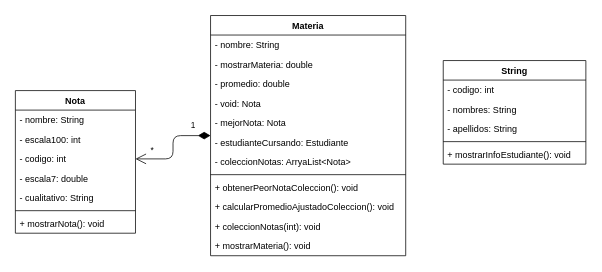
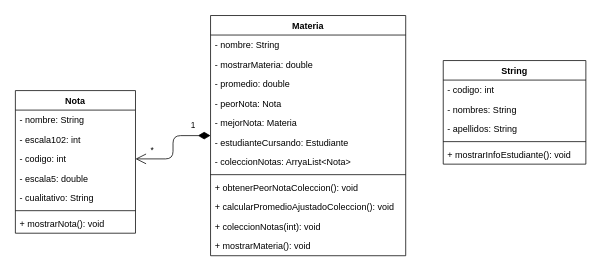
  <mxCell id="0" />
  <mxCell id="1" parent="0" />
  <mxCell id="2" value="Nota" style="swimlane;fontStyle=1;align=center;verticalAlign=top;childLayout=stackLayout;horizontal=1;startSize=26;horizontalStack=0;resizeParent=1;resizeParentMax=0;resizeLast=0;collapsible=1;marginBottom=0;" vertex="1" parent="1"><mxGeometry x="20" y="120" width="160" height="190" as="geometry" /></mxCell>
  <mxCell id="3" value="- nombre: String" style="text;strokeColor=none;fillColor=none;align=left;verticalAlign=top;spacingLeft=4;spacingRight=4;overflow=hidden;rotatable=0;points=[[0,0.5],[1,0.5]];portConstraint=eastwest;" vertex="1" parent="2"><mxGeometry y="26" width="160" height="26" as="geometry" /></mxCell>
- <mxCell id="4" value="- escala100: int" style="text;strokeColor=none;fillColor=none;align=left;verticalAlign=top;spacingLeft=4;spacingRight=4;overflow=hidden;rotatable=0;points=[[0,0.5],[1,0.5]];portConstraint=eastwest;" vertex="1" parent="2"><mxGeometry y="52" width="160" height="26" as="geometry" /></mxCell>
+ <mxCell id="4" value="- escala102: int" style="text;strokeColor=none;fillColor=none;align=left;verticalAlign=top;spacingLeft=4;spacingRight=4;overflow=hidden;rotatable=0;points=[[0,0.5],[1,0.5]];portConstraint=eastwest;" vertex="1" parent="2"><mxGeometry y="52" width="160" height="26" as="geometry" /></mxCell>
  <mxCell id="5" value="- codigo: int" style="text;strokeColor=none;fillColor=none;align=left;verticalAlign=top;spacingLeft=4;spacingRight=4;overflow=hidden;rotatable=0;points=[[0,0.5],[1,0.5]];portConstraint=eastwest;" vertex="1" parent="2"><mxGeometry y="78" width="160" height="26" as="geometry" /></mxCell>
- <mxCell id="6" value="- escala7: double" style="text;strokeColor=none;fillColor=none;align=left;verticalAlign=top;spacingLeft=4;spacingRight=4;overflow=hidden;rotatable=0;points=[[0,0.5],[1,0.5]];portConstraint=eastwest;" vertex="1" parent="2"><mxGeometry y="104" width="160" height="26" as="geometry" /></mxCell>
+ <mxCell id="6" value="- escala5: double" style="text;strokeColor=none;fillColor=none;align=left;verticalAlign=top;spacingLeft=4;spacingRight=4;overflow=hidden;rotatable=0;points=[[0,0.5],[1,0.5]];portConstraint=eastwest;" vertex="1" parent="2"><mxGeometry y="104" width="160" height="26" as="geometry" /></mxCell>
  <mxCell id="7" value="- cualitativo: String" style="text;strokeColor=none;fillColor=none;align=left;verticalAlign=top;spacingLeft=4;spacingRight=4;overflow=hidden;rotatable=0;points=[[0,0.5],[1,0.5]];portConstraint=eastwest;" vertex="1" parent="2"><mxGeometry y="130" width="160" height="26" as="geometry" /></mxCell>
  <mxCell id="8" value="" style="line;strokeWidth=1;fillColor=none;align=left;verticalAlign=middle;spacingTop=-1;spacingLeft=3;spacingRight=3;rotatable=0;labelPosition=right;points=[];portConstraint=eastwest;" vertex="1" parent="2"><mxGeometry y="156" width="160" height="8" as="geometry" /></mxCell>
  <mxCell id="9" value="+ mostrarNota(): void" style="text;strokeColor=none;fillColor=none;align=left;verticalAlign=top;spacingLeft=4;spacingRight=4;overflow=hidden;rotatable=0;points=[[0,0.5],[1,0.5]];portConstraint=eastwest;" vertex="1" parent="2"><mxGeometry y="164" width="160" height="26" as="geometry" /></mxCell>
  <mxCell id="10" value="Materia" style="swimlane;fontStyle=1;align=center;verticalAlign=top;childLayout=stackLayout;horizontal=1;startSize=26;horizontalStack=0;resizeParent=1;resizeParentMax=0;resizeLast=0;collapsible=1;marginBottom=0;" vertex="1" parent="1"><mxGeometry x="280" y="20" width="260" height="320" as="geometry" /></mxCell>
  <mxCell id="11" value="- nombre: String" style="text;strokeColor=none;fillColor=none;align=left;verticalAlign=top;spacingLeft=4;spacingRight=4;overflow=hidden;rotatable=0;points=[[0,0.5],[1,0.5]];portConstraint=eastwest;" vertex="1" parent="10"><mxGeometry y="26" width="260" height="26" as="geometry" /></mxCell>
  <mxCell id="12" value="- mostrarMateria: double" style="text;strokeColor=none;fillColor=none;align=left;verticalAlign=top;spacingLeft=4;spacingRight=4;overflow=hidden;rotatable=0;points=[[0,0.5],[1,0.5]];portConstraint=eastwest;" vertex="1" parent="10"><mxGeometry y="52" width="260" height="26" as="geometry" /></mxCell>
  <mxCell id="13" value="- promedio: double" style="text;strokeColor=none;fillColor=none;align=left;verticalAlign=top;spacingLeft=4;spacingRight=4;overflow=hidden;rotatable=0;points=[[0,0.5],[1,0.5]];portConstraint=eastwest;" vertex="1" parent="10"><mxGeometry y="78" width="260" height="26" as="geometry" /></mxCell>
- <mxCell id="14" value="- void: Nota" style="text;strokeColor=none;fillColor=none;align=left;verticalAlign=top;spacingLeft=4;spacingRight=4;overflow=hidden;rotatable=0;points=[[0,0.5],[1,0.5]];portConstraint=eastwest;" vertex="1" parent="10"><mxGeometry y="104" width="260" height="26" as="geometry" /></mxCell>
- <mxCell id="15" value="- mejorNota: Nota" style="text;strokeColor=none;fillColor=none;align=left;verticalAlign=top;spacingLeft=4;spacingRight=4;overflow=hidden;rotatable=0;points=[[0,0.5],[1,0.5]];portConstraint=eastwest;" vertex="1" parent="10"><mxGeometry y="130" width="260" height="26" as="geometry" /></mxCell>
+ <mxCell id="14" value="- peorNota: Nota" style="text;strokeColor=none;fillColor=none;align=left;verticalAlign=top;spacingLeft=4;spacingRight=4;overflow=hidden;rotatable=0;points=[[0,0.5],[1,0.5]];portConstraint=eastwest;" vertex="1" parent="10"><mxGeometry y="104" width="260" height="26" as="geometry" /></mxCell>
+ <mxCell id="15" value="- mejorNota: Materia" style="text;strokeColor=none;fillColor=none;align=left;verticalAlign=top;spacingLeft=4;spacingRight=4;overflow=hidden;rotatable=0;points=[[0,0.5],[1,0.5]];portConstraint=eastwest;" vertex="1" parent="10"><mxGeometry y="130" width="260" height="26" as="geometry" /></mxCell>
  <mxCell id="16" value="- estudianteCursando: Estudiante" style="text;strokeColor=none;fillColor=none;align=left;verticalAlign=top;spacingLeft=4;spacingRight=4;overflow=hidden;rotatable=0;points=[[0,0.5],[1,0.5]];portConstraint=eastwest;" vertex="1" parent="10"><mxGeometry y="156" width="260" height="26" as="geometry" /></mxCell>
  <mxCell id="17" value="- coleccionNotas: ArryaList&lt;Nota&gt;" style="text;strokeColor=none;fillColor=none;align=left;verticalAlign=top;spacingLeft=4;spacingRight=4;overflow=hidden;rotatable=0;points=[[0,0.5],[1,0.5]];portConstraint=eastwest;" vertex="1" parent="10"><mxGeometry y="182" width="260" height="26" as="geometry" /></mxCell>
  <mxCell id="18" value="" style="line;strokeWidth=1;fillColor=none;align=left;verticalAlign=middle;spacingTop=-1;spacingLeft=3;spacingRight=3;rotatable=0;labelPosition=right;points=[];portConstraint=eastwest;" vertex="1" parent="10"><mxGeometry y="208" width="260" height="8" as="geometry" /></mxCell>
  <mxCell id="19" value="+ obtenerPeorNotaColeccion(): void" style="text;strokeColor=none;fillColor=none;align=left;verticalAlign=top;spacingLeft=4;spacingRight=4;overflow=hidden;rotatable=0;points=[[0,0.5],[1,0.5]];portConstraint=eastwest;" vertex="1" parent="10"><mxGeometry y="216" width="260" height="26" as="geometry" /></mxCell>
  <mxCell id="20" value="+ calcularPromedioAjustadoColeccion(): void" style="text;strokeColor=none;fillColor=none;align=left;verticalAlign=top;spacingLeft=4;spacingRight=4;overflow=hidden;rotatable=0;points=[[0,0.5],[1,0.5]];portConstraint=eastwest;" vertex="1" parent="10"><mxGeometry y="242" width="260" height="26" as="geometry" /></mxCell>
  <mxCell id="21" value="+ coleccionNotas(int): void" style="text;strokeColor=none;fillColor=none;align=left;verticalAlign=top;spacingLeft=4;spacingRight=4;overflow=hidden;rotatable=0;points=[[0,0.5],[1,0.5]];portConstraint=eastwest;" vertex="1" parent="10"><mxGeometry y="268" width="260" height="26" as="geometry" /></mxCell>
  <mxCell id="22" value="+ mostrarMateria(): void" style="text;strokeColor=none;fillColor=none;align=left;verticalAlign=top;spacingLeft=4;spacingRight=4;overflow=hidden;rotatable=0;points=[[0,0.5],[1,0.5]];portConstraint=eastwest;" vertex="1" parent="10"><mxGeometry y="294" width="260" height="26" as="geometry" /></mxCell>
  <mxCell id="23" value="1" style="endArrow=open;html=1;endSize=12;startArrow=diamondThin;startSize=14;startFill=1;edgeStyle=orthogonalEdgeStyle;align=left;verticalAlign=bottom;entryX=1;entryY=0.5;entryDx=0;entryDy=0;" edge="1" parent="1" source="10" target="5"><mxGeometry x="-0.575" y="-4" relative="1" as="geometry"><mxPoint x="110" y="330" as="sourcePoint" /><mxPoint x="270" y="330" as="targetPoint" /><mxPoint as="offset" /></mxGeometry></mxCell>
  <mxCell id="24" value="*" style="edgeLabel;html=1;align=center;verticalAlign=middle;resizable=0;points=[];" vertex="1" connectable="0" parent="23"><mxGeometry x="0.386" relative="1" as="geometry"><mxPoint x="-19" y="-13" as="offset" /></mxGeometry></mxCell>
  <mxCell id="25" value="String" style="swimlane;fontStyle=1;align=center;verticalAlign=top;childLayout=stackLayout;horizontal=1;startSize=26;horizontalStack=0;resizeParent=1;resizeParentMax=0;resizeLast=0;collapsible=1;marginBottom=0;" vertex="1" parent="1"><mxGeometry x="590" y="80" width="190" height="138" as="geometry" /></mxCell>
  <mxCell id="26" value="- codigo: int" style="text;strokeColor=none;fillColor=none;align=left;verticalAlign=top;spacingLeft=4;spacingRight=4;overflow=hidden;rotatable=0;points=[[0,0.5],[1,0.5]];portConstraint=eastwest;" vertex="1" parent="25"><mxGeometry y="26" width="190" height="26" as="geometry" /></mxCell>
  <mxCell id="27" value="- nombres: String" style="text;strokeColor=none;fillColor=none;align=left;verticalAlign=top;spacingLeft=4;spacingRight=4;overflow=hidden;rotatable=0;points=[[0,0.5],[1,0.5]];portConstraint=eastwest;" vertex="1" parent="25"><mxGeometry y="52" width="190" height="26" as="geometry" /></mxCell>
  <mxCell id="28" value="- apellidos: String" style="text;strokeColor=none;fillColor=none;align=left;verticalAlign=top;spacingLeft=4;spacingRight=4;overflow=hidden;rotatable=0;points=[[0,0.5],[1,0.5]];portConstraint=eastwest;" vertex="1" parent="25"><mxGeometry y="78" width="190" height="26" as="geometry" /></mxCell>
  <mxCell id="29" value="" style="line;strokeWidth=1;fillColor=none;align=left;verticalAlign=middle;spacingTop=-1;spacingLeft=3;spacingRight=3;rotatable=0;labelPosition=right;points=[];portConstraint=eastwest;" vertex="1" parent="25"><mxGeometry y="104" width="190" height="8" as="geometry" /></mxCell>
  <mxCell id="30" value="+ mostrarInfoEstudiante(): void" style="text;strokeColor=none;fillColor=none;align=left;verticalAlign=top;spacingLeft=4;spacingRight=4;overflow=hidden;rotatable=0;points=[[0,0.5],[1,0.5]];portConstraint=eastwest;" vertex="1" parent="25"><mxGeometry y="112" width="190" height="26" as="geometry" /></mxCell>
